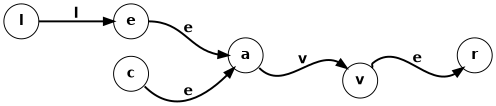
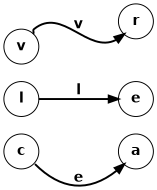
  digraph {
    rankdir=LR
    ranksep=1
    node [fontname="Helvetica-Bold" shape=circle]
    edge [fontname="Helvetica-Bold" headport=sw style=bold tailport=se]
    c
    a
    l
    e
    v
    r
    c -> a [label=e]
-   a -> v [headport=nw label=v]
    l -> e [headport=w label=l tailport=e]
-   e -> a [headport=w label=e tailport=e]
-   v -> r [label=e tailport=ne]
+   v -> r [label=v tailport=ne]
  }
